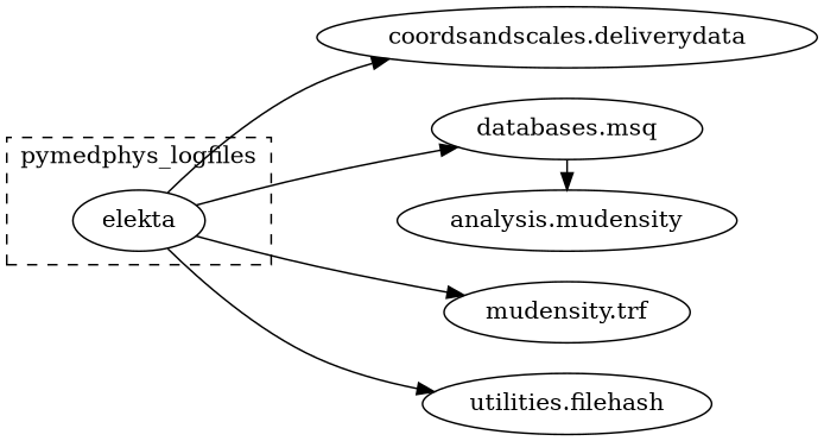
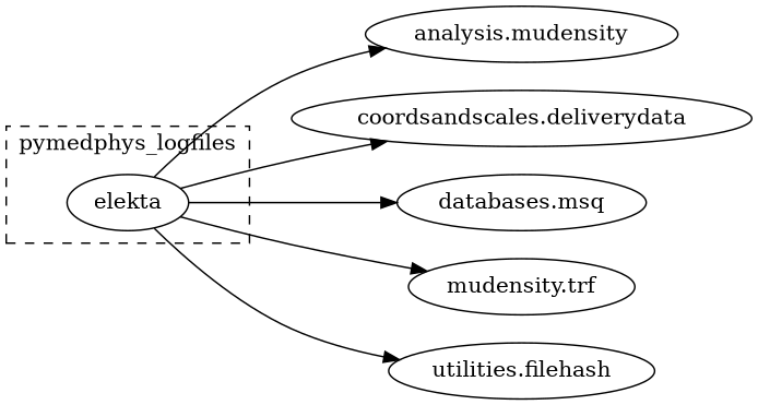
  strict digraph {
    rankdir=LR
    n1 [label="analysis.mudensity"]
    n2 [label="coordsandscales.deliverydata"]
    n3 [label="databases.msq"]
    n4 [label="mudensity.trf"]
    n5 [label="utilities.filehash"]
    n6 [label=elekta]
    subgraph sub_1 {
      rank=same
      n1
      n2
      n3
      n4
      n5
    }
    subgraph cluster_2 {
      label=pymedphys_logfiles
      style=dashed
      subgraph sub_3 {
        label=pymedphys_logfiles
        rank=same
        style=dashed
        n6
      }
    }
-   n3 -> n1
+   n6 -> n1
    n6 -> n2
    n6 -> n3
    n6 -> n4
    n6 -> n5
  }
